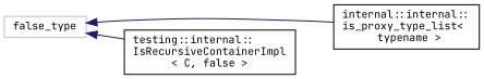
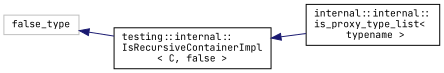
  digraph {
    fontname="JetBrains Mono"
    rankdir=LR
    node [color=black fillcolor=white fontname="JetBrains Mono" fontsize=10 shape=record style=filled]
    edge [color=midnightblue dir=back fontname="JetBrains Mono" fontsize=10 labelfontname=Helvetica labelfontsize=10 style=solid]
    n1 [color=grey75 height=0.2 label=false_type width=0.4]
    n2 [height=0.2 label="internal::internal::\lis_proxy_type_list\<\l typename \>" width=0.4]
    n3 [height=0.2 label="testing::internal::\lIsRecursiveContainerImpl\l\< C, false \>" width=0.4]
-   n1 -> n2
+   n3 -> n2
    n1 -> n3
  }
